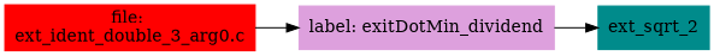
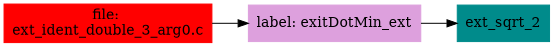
  digraph {
    rankdir=LR
    node [shape=box style=filled]
    n1 [color=red label="file: \next_ident_double_3_arg0.c"]
-   n2 [color=plum label="label: exitDotMin_dividend"]
+   n2 [color=plum label="label: exitDotMin_ext"]
    n3 [color=cyan4 label=ext_sqrt_2]
    n1 -> n2
    n2 -> n3
  }
